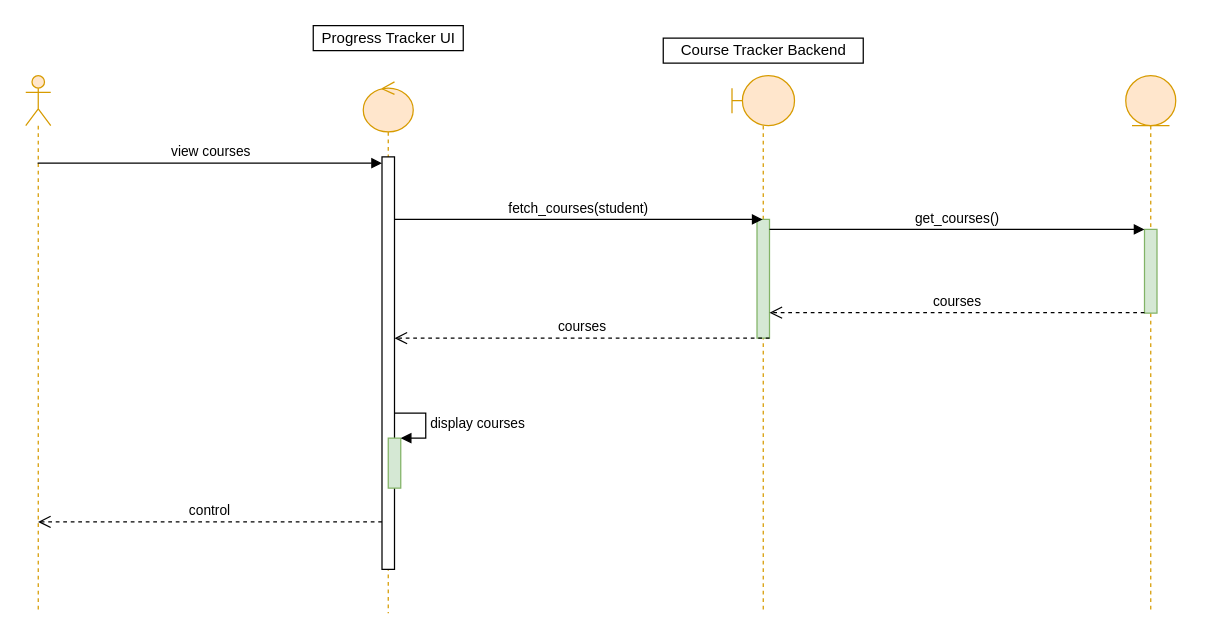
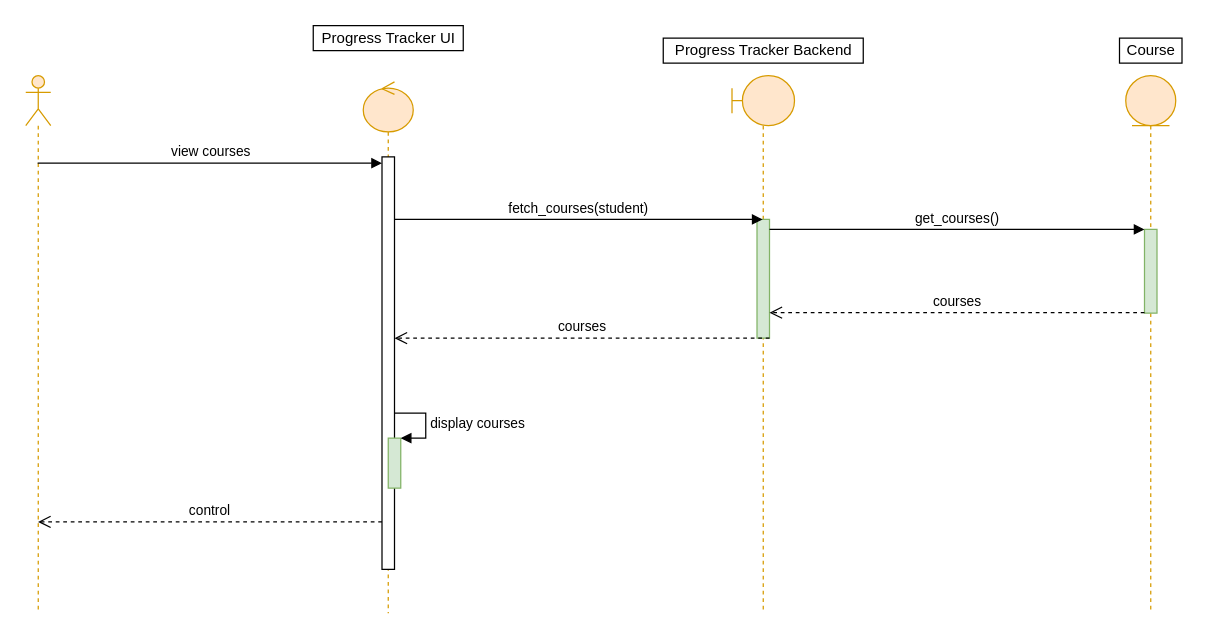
  <mxCell id="0" />
  <mxCell id="1" parent="0" />
  <mxCell id="2" value="" style="shape=umlLifeline;participant=umlActor;perimeter=lifelinePerimeter;whiteSpace=wrap;html=1;container=1;collapsible=0;recursiveResize=0;verticalAlign=top;spacingTop=36;labelBackgroundColor=none;outlineConnect=0;strokeColor=#d79b00;fillColor=#ffe6cc;" parent="1" vertex="1"><mxGeometry x="20" y="60" width="20" height="430" as="geometry" /></mxCell>
  <mxCell id="3" value="" style="shape=umlLifeline;participant=umlControl;perimeter=lifelinePerimeter;whiteSpace=wrap;html=1;container=1;collapsible=0;recursiveResize=0;verticalAlign=top;spacingTop=36;labelBackgroundColor=none;outlineConnect=0;strokeColor=#d79b00;fillColor=#ffe6cc;" parent="1" vertex="1"><mxGeometry x="290" y="65" width="40" height="425" as="geometry" /></mxCell>
  <mxCell id="4" value="" style="html=1;points=[];perimeter=orthogonalPerimeter;labelBackgroundColor=none;strokeColor=#000000;fontColor=#000000;" parent="3" vertex="1"><mxGeometry x="15" y="60" width="10" height="330" as="geometry" /></mxCell>
  <mxCell id="5" value="" style="html=1;points=[];perimeter=orthogonalPerimeter;fillColor=#d5e8d4;strokeColor=#82b366;" parent="3" vertex="1"><mxGeometry x="20" y="285" width="10" height="40" as="geometry" /></mxCell>
  <mxCell id="6" value="display courses" style="edgeStyle=orthogonalEdgeStyle;html=1;align=left;spacingLeft=2;endArrow=block;rounded=0;entryX=1;entryY=0;" parent="3" target="5" edge="1"><mxGeometry relative="1" as="geometry"><mxPoint x="25" y="265" as="sourcePoint" /><Array as="points"><mxPoint x="50" y="265" /></Array></mxGeometry></mxCell>
  <mxCell id="7" value="Progress Tracker UI" style="text;html=1;resizable=0;points=[];autosize=1;align=center;verticalAlign=top;spacingTop=-4;fontColor=#000000;labelBackgroundColor=none;strokeColor=#000000;" parent="1" vertex="1"><mxGeometry x="250" y="20" width="120" height="20" as="geometry" /></mxCell>
  <mxCell id="8" value="" style="shape=umlLifeline;participant=umlBoundary;perimeter=lifelinePerimeter;whiteSpace=wrap;html=1;container=1;collapsible=0;recursiveResize=0;verticalAlign=top;spacingTop=36;labelBackgroundColor=none;outlineConnect=0;strokeColor=#d79b00;fillColor=#ffe6cc;" parent="1" vertex="1"><mxGeometry x="585" y="60" width="50" height="430" as="geometry" /></mxCell>
  <mxCell id="9" value="" style="html=1;points=[];perimeter=orthogonalPerimeter;labelBackgroundColor=none;strokeColor=#82b366;fillColor=#d5e8d4;" parent="8" vertex="1"><mxGeometry x="20" y="115" width="10" height="95" as="geometry" /></mxCell>
- <mxCell id="10" value="Course Tracker Backend" style="text;html=1;resizable=0;points=[];autosize=1;align=center;verticalAlign=top;spacingTop=-4;fontColor=#000000;labelBackgroundColor=none;strokeColor=#000000;" parent="1" vertex="1"><mxGeometry x="530" y="30" width="160" height="20" as="geometry" /></mxCell>
+ <mxCell id="10" value="Progress Tracker Backend" style="text;html=1;resizable=0;points=[];autosize=1;align=center;verticalAlign=top;spacingTop=-4;fontColor=#000000;labelBackgroundColor=none;strokeColor=#000000;" parent="1" vertex="1"><mxGeometry x="530" y="30" width="160" height="20" as="geometry" /></mxCell>
  <mxCell id="11" value="view courses" style="html=1;verticalAlign=bottom;endArrow=block;fontColor=#000000;labelBackgroundColor=none;strokeColor=#000000;" parent="1" source="2" target="4" edge="1"><mxGeometry width="80" relative="1" as="geometry"><mxPoint x="30" y="140" as="sourcePoint" /><mxPoint x="290" y="130" as="targetPoint" /><Array as="points"><mxPoint x="130" y="130" /></Array></mxGeometry></mxCell>
  <mxCell id="12" value="fetch_courses(student)" style="html=1;verticalAlign=bottom;endArrow=block;fontColor=#000000;labelBackgroundColor=none;strokeColor=#000000;" parent="1" edge="1"><mxGeometry width="80" relative="1" as="geometry"><mxPoint x="315" y="175" as="sourcePoint" /><mxPoint x="609.5" y="175" as="targetPoint" /><Array as="points"><mxPoint x="370" y="175" /></Array></mxGeometry></mxCell>
  <mxCell id="13" value="courses" style="html=1;verticalAlign=bottom;endArrow=open;dashed=1;endSize=8;fontColor=#000000;exitX=1;exitY=1;exitDx=0;exitDy=0;exitPerimeter=0;labelBackgroundColor=none;strokeColor=#000000;" parent="1" source="9" target="4" edge="1"><mxGeometry relative="1" as="geometry"><mxPoint x="400" y="205" as="sourcePoint" /><mxPoint x="315" y="205" as="targetPoint" /></mxGeometry></mxCell>
  <mxCell id="14" value="" style="shape=umlLifeline;participant=umlEntity;perimeter=lifelinePerimeter;whiteSpace=wrap;html=1;container=1;collapsible=0;recursiveResize=0;verticalAlign=top;spacingTop=36;labelBackgroundColor=#ffffff;outlineConnect=0;fillColor=#ffe6cc;strokeColor=#d79b00;" parent="1" vertex="1"><mxGeometry x="900" y="60" width="40" height="430" as="geometry" /></mxCell>
  <mxCell id="15" value="" style="html=1;points=[];perimeter=orthogonalPerimeter;fillColor=#d5e8d4;strokeColor=#82b366;" parent="14" vertex="1"><mxGeometry x="15" y="123" width="10" height="67" as="geometry" /></mxCell>
+ <mxCell id="16" value="Course" style="text;html=1;resizable=0;points=[];autosize=1;align=center;verticalAlign=top;spacingTop=-4;fontColor=#000000;labelBackgroundColor=none;strokeColor=#000000;" parent="1" vertex="1"><mxGeometry x="895" y="30" width="50" height="20" as="geometry" /></mxCell>
  <mxCell id="17" value="get_courses()" style="html=1;verticalAlign=bottom;endArrow=block;entryX=0;entryY=0;" parent="1" source="9" target="15" edge="1"><mxGeometry relative="1" as="geometry"><mxPoint x="845" y="183" as="sourcePoint" /></mxGeometry></mxCell>
  <mxCell id="18" value="courses" style="html=1;verticalAlign=bottom;endArrow=open;dashed=1;endSize=8;exitX=0;exitY=0.95;" parent="1" edge="1"><mxGeometry relative="1" as="geometry"><mxPoint x="615" y="249.65" as="targetPoint" /><mxPoint x="915" y="249.65" as="sourcePoint" /></mxGeometry></mxCell>
  <mxCell id="19" value="control" style="html=1;verticalAlign=bottom;endArrow=open;dashed=1;endSize=8;" parent="1" edge="1"><mxGeometry relative="1" as="geometry"><mxPoint x="305" y="417" as="sourcePoint" /><mxPoint x="29.81" y="417" as="targetPoint" /></mxGeometry></mxCell>
